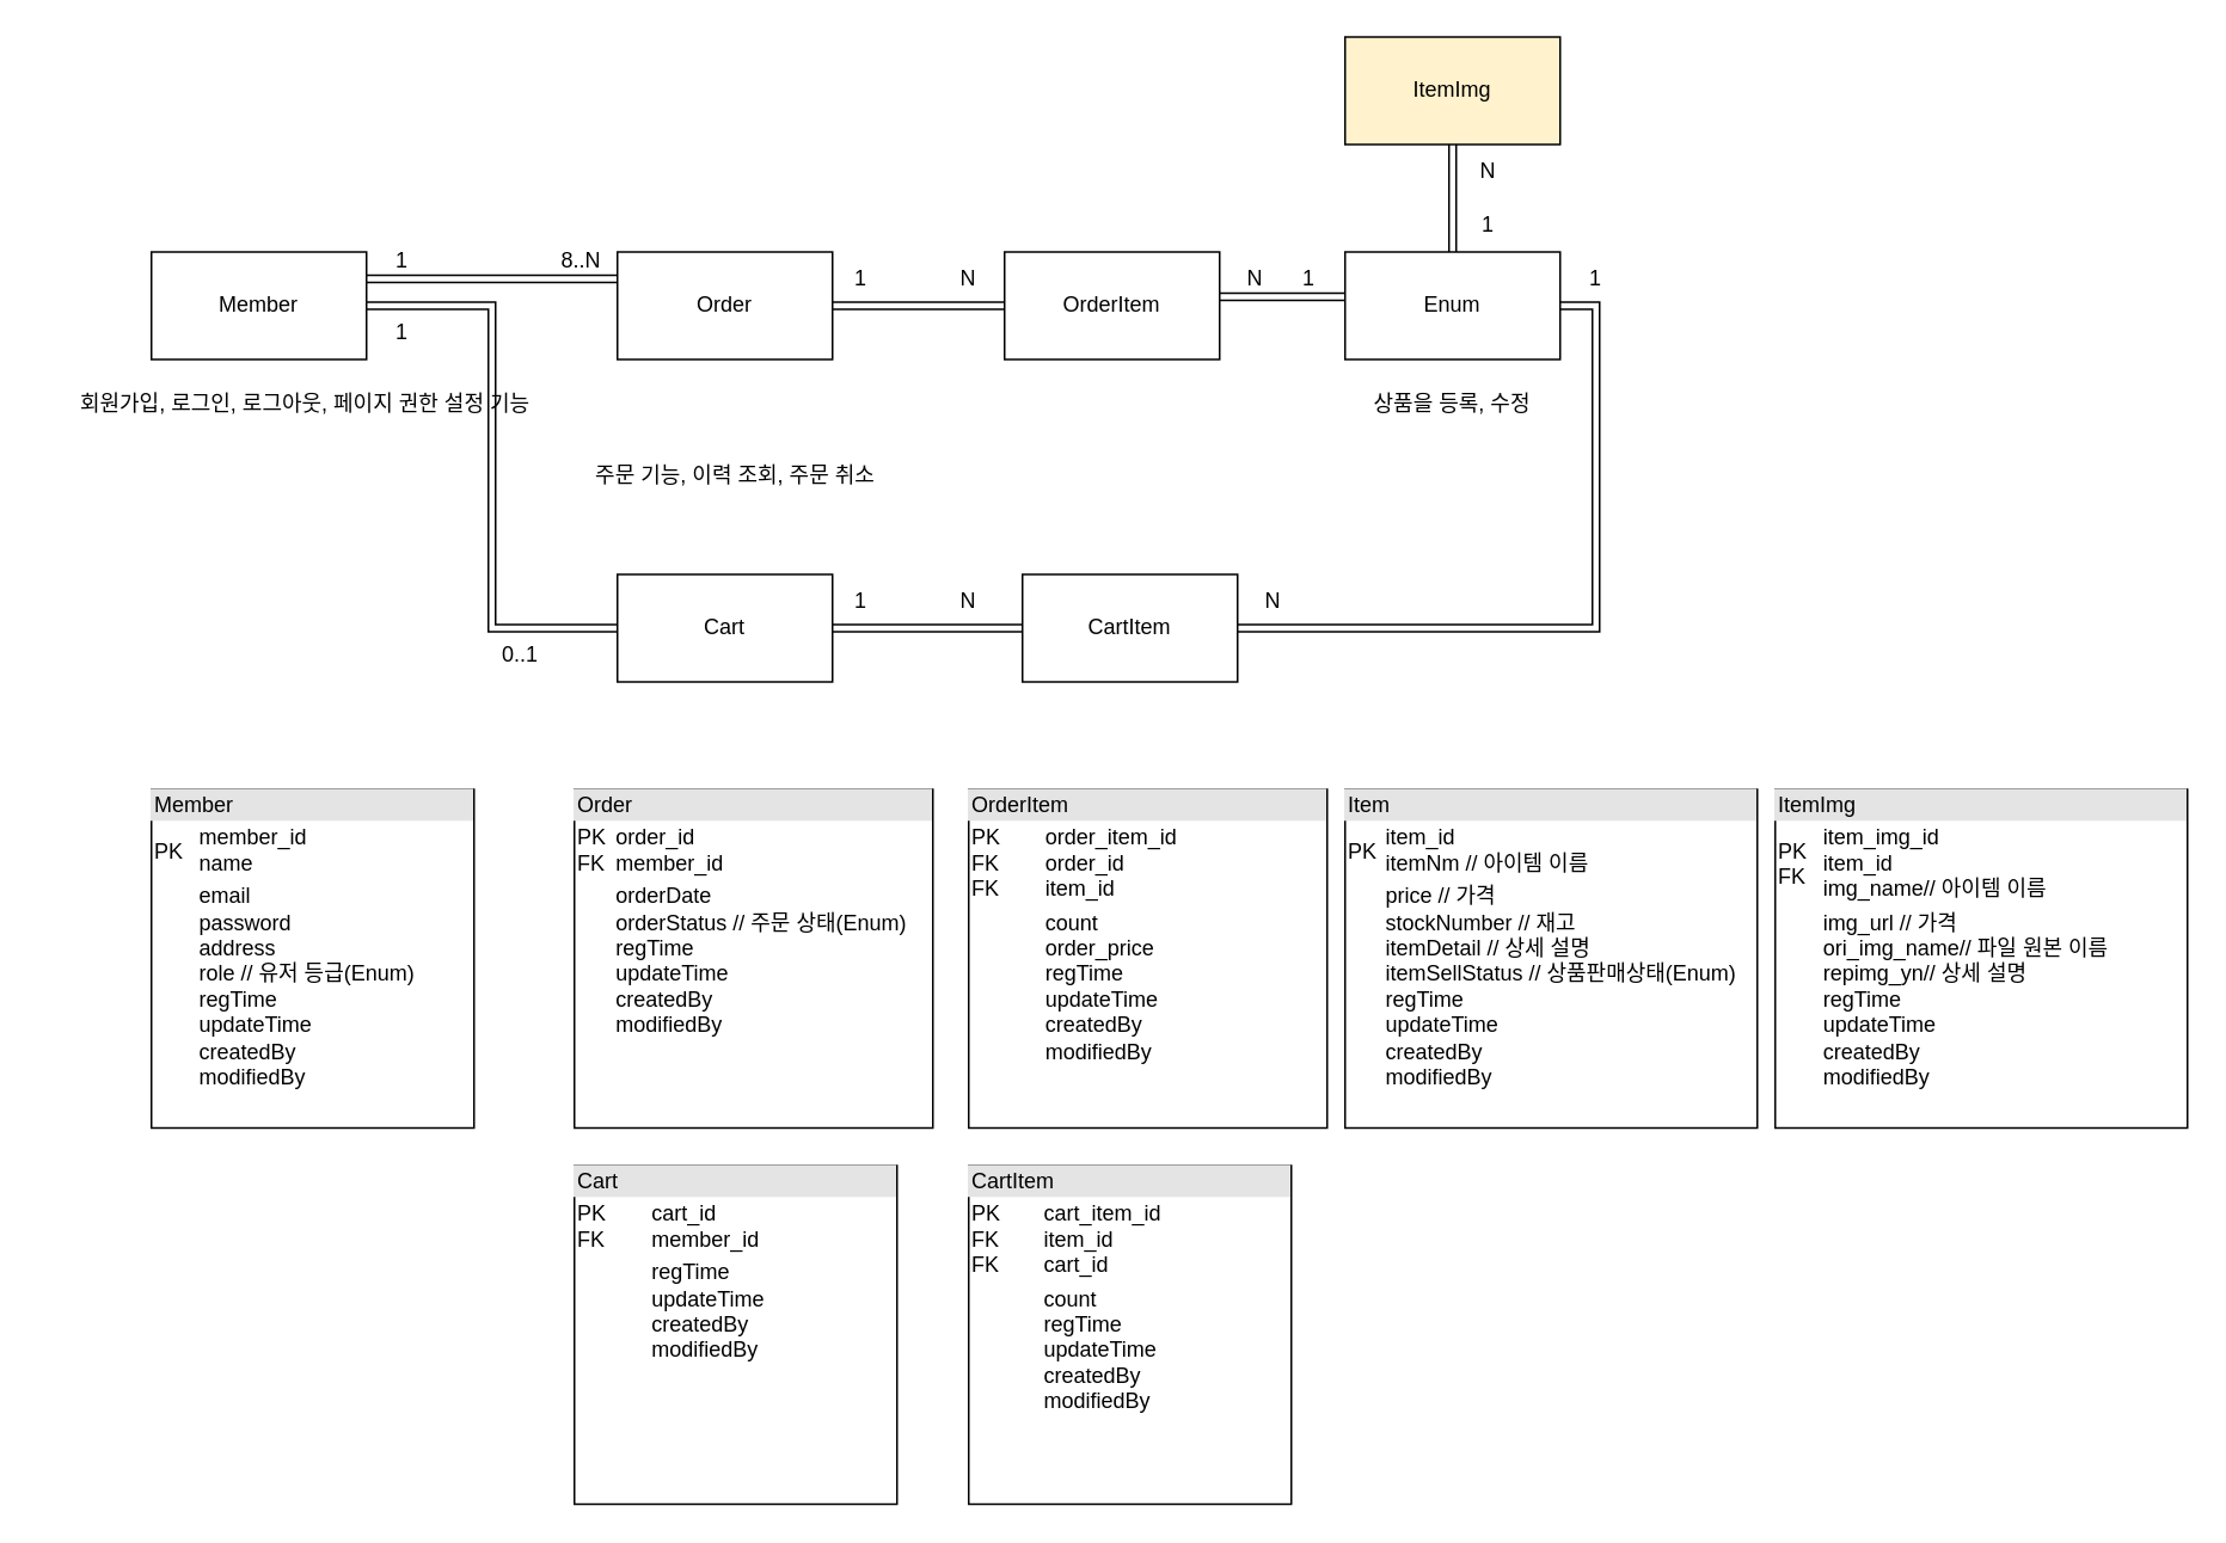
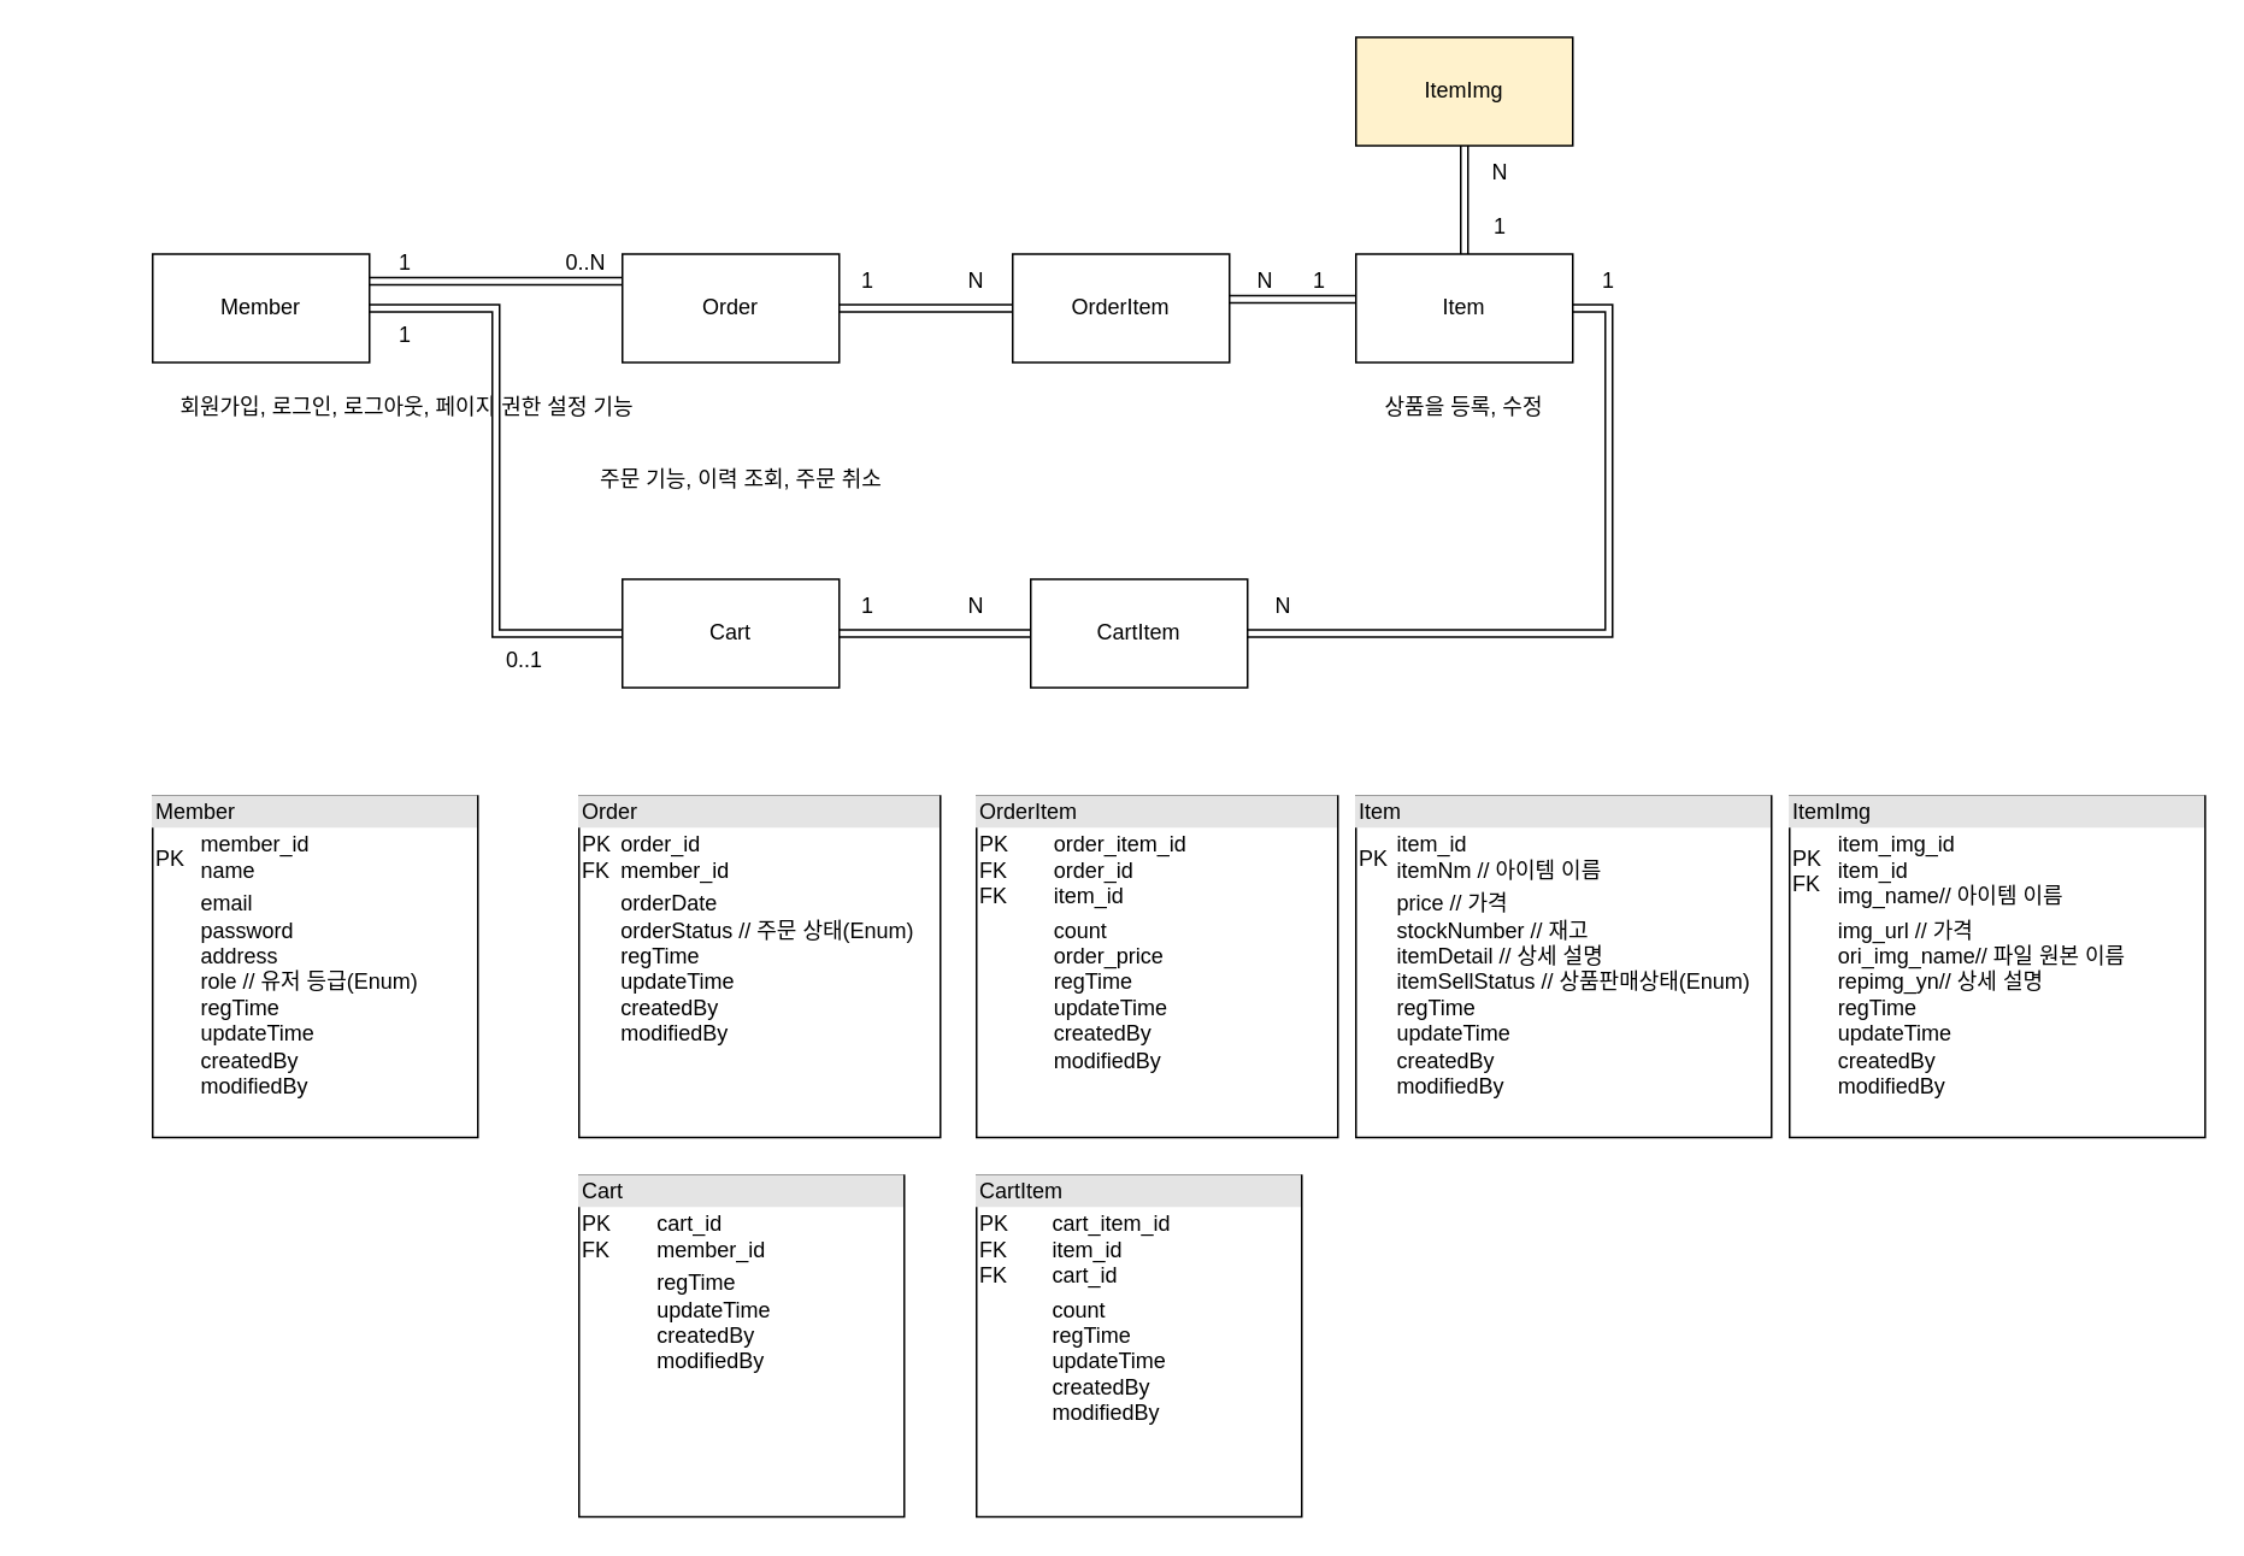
  <mxCell id="0" />
  <mxCell id="1" parent="0" />
  <mxCell id="2" style="edgeStyle=orthogonalEdgeStyle;rounded=0;orthogonalLoop=1;jettySize=auto;html=1;entryX=0;entryY=0.5;entryDx=0;entryDy=0;shape=link;" edge="1" parent="1" source="3" target="22"><mxGeometry relative="1" as="geometry" /></mxCell>
  <mxCell id="3" value="Member" style="rounded=0;whiteSpace=wrap;html=1;" vertex="1" parent="1"><mxGeometry x="84" y="140" width="120" height="60" as="geometry" /></mxCell>
- <mxCell id="4" value="Enum" style="rounded=0;whiteSpace=wrap;html=1;" vertex="1" parent="1"><mxGeometry x="750" y="140" width="120" height="60" as="geometry" /></mxCell>
+ <mxCell id="4" value="Item" style="rounded=0;whiteSpace=wrap;html=1;" vertex="1" parent="1"><mxGeometry x="750" y="140" width="120" height="60" as="geometry" /></mxCell>
  <mxCell id="5" value="Order" style="rounded=0;whiteSpace=wrap;html=1;" vertex="1" parent="1"><mxGeometry x="344" y="140" width="120" height="60" as="geometry" /></mxCell>
  <mxCell id="6" value="" style="endArrow=none;html=1;rounded=0;exitX=1;exitY=0.25;exitDx=0;exitDy=0;entryX=0;entryY=0.25;entryDx=0;entryDy=0;shape=link;" edge="1" parent="1" source="3" target="5"><mxGeometry width="50" height="50" relative="1" as="geometry"><mxPoint x="364" y="450" as="sourcePoint" /><mxPoint x="414" y="400" as="targetPoint" /></mxGeometry></mxCell>
- <mxCell id="7" value="회원가입, 로그인, 로그아웃, 페이지 권한 설정 기능" style="text;html=1;strokeColor=none;fillColor=none;align=center;verticalAlign=middle;whiteSpace=wrap;rounded=0;" vertex="1" parent="1"><mxGeometry x="20" y="210" width="300" height="30" as="geometry" /></mxCell>
+ <mxCell id="7" value="회원가입, 로그인, 로그아웃, 페이지 권한 설정 기능" style="text;html=1;strokeColor=none;fillColor=none;align=center;verticalAlign=middle;whiteSpace=wrap;rounded=0;" vertex="1" parent="1"><mxGeometry x="75" y="210" width="300" height="30" as="geometry" /></mxCell>
  <mxCell id="8" value="1" style="text;html=1;strokeColor=none;fillColor=none;align=center;verticalAlign=middle;whiteSpace=wrap;rounded=0;" vertex="1" parent="1"><mxGeometry x="194" y="130" width="60" height="30" as="geometry" /></mxCell>
- <mxCell id="9" value="8..N" style="text;html=1;strokeColor=none;fillColor=none;align=center;verticalAlign=middle;whiteSpace=wrap;rounded=0;" vertex="1" parent="1"><mxGeometry x="294" y="130" width="60" height="30" as="geometry" /></mxCell>
+ <mxCell id="9" value="0..N" style="text;html=1;strokeColor=none;fillColor=none;align=center;verticalAlign=middle;whiteSpace=wrap;rounded=0;" vertex="1" parent="1"><mxGeometry x="294" y="130" width="60" height="30" as="geometry" /></mxCell>
  <mxCell id="10" value="" style="endArrow=none;html=1;rounded=0;exitX=1;exitY=0.5;exitDx=0;exitDy=0;shape=link;entryX=0;entryY=0.5;entryDx=0;entryDy=0;" edge="1" parent="1" source="5" target="13"><mxGeometry width="50" height="50" relative="1" as="geometry"><mxPoint x="480" y="165" as="sourcePoint" /><mxPoint x="550" y="165" as="targetPoint" /></mxGeometry></mxCell>
  <mxCell id="11" value="1" style="text;html=1;strokeColor=none;fillColor=none;align=center;verticalAlign=middle;whiteSpace=wrap;rounded=0;" vertex="1" parent="1"><mxGeometry x="450" y="140" width="60" height="30" as="geometry" /></mxCell>
  <mxCell id="12" value="N" style="text;html=1;strokeColor=none;fillColor=none;align=center;verticalAlign=middle;whiteSpace=wrap;rounded=0;" vertex="1" parent="1"><mxGeometry x="510" y="140" width="60" height="30" as="geometry" /></mxCell>
  <mxCell id="13" value="OrderItem" style="rounded=0;whiteSpace=wrap;html=1;" vertex="1" parent="1"><mxGeometry x="560" y="140" width="120" height="60" as="geometry" /></mxCell>
  <mxCell id="14" value="" style="endArrow=none;html=1;rounded=0;exitX=1;exitY=0.25;exitDx=0;exitDy=0;shape=link;" edge="1" parent="1"><mxGeometry width="50" height="50" relative="1" as="geometry"><mxPoint x="680" y="165" as="sourcePoint" /><mxPoint x="750" y="165" as="targetPoint" /></mxGeometry></mxCell>
  <mxCell id="15" value="N" style="text;html=1;strokeColor=none;fillColor=none;align=center;verticalAlign=middle;whiteSpace=wrap;rounded=0;" vertex="1" parent="1"><mxGeometry x="670" y="140" width="60" height="30" as="geometry" /></mxCell>
  <mxCell id="16" value="1" style="text;html=1;strokeColor=none;fillColor=none;align=center;verticalAlign=middle;whiteSpace=wrap;rounded=0;" vertex="1" parent="1"><mxGeometry x="700" y="140" width="60" height="30" as="geometry" /></mxCell>
  <mxCell id="17" value="상품을 등록, 수정" style="text;html=1;strokeColor=none;fillColor=none;align=center;verticalAlign=middle;whiteSpace=wrap;rounded=0;" vertex="1" parent="1"><mxGeometry x="660" y="210" width="300" height="30" as="geometry" /></mxCell>
  <mxCell id="18" value="주문 기능, 이력 조회, 주문 취소" style="text;html=1;strokeColor=none;fillColor=none;align=center;verticalAlign=middle;whiteSpace=wrap;rounded=0;" vertex="1" parent="1"><mxGeometry x="260" y="250" width="300" height="30" as="geometry" /></mxCell>
  <mxCell id="19" style="edgeStyle=orthogonalEdgeStyle;rounded=0;orthogonalLoop=1;jettySize=auto;html=1;entryX=1;entryY=0.5;entryDx=0;entryDy=0;shape=link;" edge="1" parent="1" source="20" target="4"><mxGeometry relative="1" as="geometry" /></mxCell>
  <mxCell id="20" value="CartItem" style="rounded=0;whiteSpace=wrap;html=1;" vertex="1" parent="1"><mxGeometry x="570" y="320" width="120" height="60" as="geometry" /></mxCell>
  <mxCell id="21" style="edgeStyle=orthogonalEdgeStyle;rounded=0;orthogonalLoop=1;jettySize=auto;html=1;shape=link;" edge="1" parent="1" source="22" target="20"><mxGeometry relative="1" as="geometry" /></mxCell>
  <mxCell id="22" value="Cart" style="rounded=0;whiteSpace=wrap;html=1;" vertex="1" parent="1"><mxGeometry x="344" y="320" width="120" height="60" as="geometry" /></mxCell>
  <mxCell id="23" value="1" style="text;html=1;strokeColor=none;fillColor=none;align=center;verticalAlign=middle;whiteSpace=wrap;rounded=0;" vertex="1" parent="1"><mxGeometry x="194" y="170" width="60" height="30" as="geometry" /></mxCell>
  <mxCell id="24" value="0..1" style="text;html=1;strokeColor=none;fillColor=none;align=center;verticalAlign=middle;whiteSpace=wrap;rounded=0;" vertex="1" parent="1"><mxGeometry x="260" y="350" width="60" height="30" as="geometry" /></mxCell>
  <mxCell id="25" value="1" style="text;html=1;strokeColor=none;fillColor=none;align=center;verticalAlign=middle;whiteSpace=wrap;rounded=0;" vertex="1" parent="1"><mxGeometry x="450" y="320" width="60" height="30" as="geometry" /></mxCell>
  <mxCell id="26" value="N" style="text;html=1;strokeColor=none;fillColor=none;align=center;verticalAlign=middle;whiteSpace=wrap;rounded=0;" vertex="1" parent="1"><mxGeometry x="510" y="320" width="60" height="30" as="geometry" /></mxCell>
  <mxCell id="27" value="N" style="text;html=1;strokeColor=none;fillColor=none;align=center;verticalAlign=middle;whiteSpace=wrap;rounded=0;" vertex="1" parent="1"><mxGeometry x="680" y="320" width="60" height="30" as="geometry" /></mxCell>
  <mxCell id="28" value="1" style="text;html=1;strokeColor=none;fillColor=none;align=center;verticalAlign=middle;whiteSpace=wrap;rounded=0;" vertex="1" parent="1"><mxGeometry x="860" y="140" width="60" height="30" as="geometry" /></mxCell>
  <mxCell id="29" value="&lt;div style=&quot;box-sizing:border-box;width:100%;background:#e4e4e4;padding:2px;&quot;&gt;Member&lt;/div&gt;&lt;table style=&quot;width:100%;font-size:1em;&quot; cellpadding=&quot;2&quot; cellspacing=&quot;0&quot;&gt;&lt;tbody&gt;&lt;tr&gt;&lt;td&gt;PK&lt;/td&gt;&lt;td&gt;member_id&lt;br&gt;name&lt;/td&gt;&lt;/tr&gt;&lt;tr&gt;&lt;td&gt;&lt;br&gt;&lt;/td&gt;&lt;td&gt;email&lt;br&gt;password&lt;br&gt;address&lt;br&gt;role // 유저 등급(Enum)&lt;br&gt;regTime&lt;br&gt;updateTime&lt;br&gt;createdBy&lt;br&gt;modifiedBy&lt;/td&gt;&lt;/tr&gt;&lt;/tbody&gt;&lt;/table&gt;" style="verticalAlign=top;align=left;overflow=fill;html=1;" vertex="1" parent="1"><mxGeometry x="84" y="440" width="180" height="189" as="geometry" /></mxCell>
  <mxCell id="30" style="edgeStyle=orthogonalEdgeStyle;rounded=0;orthogonalLoop=1;jettySize=auto;html=1;entryX=0.5;entryY=0;entryDx=0;entryDy=0;shape=link;" edge="1" parent="1" source="31" target="4"><mxGeometry relative="1" as="geometry" /></mxCell>
  <mxCell id="31" value="ItemImg" style="rounded=0;whiteSpace=wrap;html=1;fillColor=#fff2cc;" vertex="1" parent="1"><mxGeometry x="750" y="20" width="120" height="60" as="geometry" /></mxCell>
  <mxCell id="32" value="1" style="text;html=1;strokeColor=none;fillColor=none;align=center;verticalAlign=middle;whiteSpace=wrap;rounded=0;" vertex="1" parent="1"><mxGeometry x="800" y="110" width="60" height="30" as="geometry" /></mxCell>
  <mxCell id="33" value="N" style="text;html=1;strokeColor=none;fillColor=none;align=center;verticalAlign=middle;whiteSpace=wrap;rounded=0;" vertex="1" parent="1"><mxGeometry x="800" y="80" width="60" height="30" as="geometry" /></mxCell>
  <mxCell id="34" value="&lt;div style=&quot;box-sizing:border-box;width:100%;background:#e4e4e4;padding:2px;&quot;&gt;Item&lt;/div&gt;&lt;table style=&quot;width:100%;font-size:1em;&quot; cellpadding=&quot;2&quot; cellspacing=&quot;0&quot;&gt;&lt;tbody&gt;&lt;tr&gt;&lt;td&gt;PK&lt;/td&gt;&lt;td&gt;item_id&lt;br&gt;itemNm // 아이템 이름&lt;/td&gt;&lt;/tr&gt;&lt;tr&gt;&lt;td&gt;&lt;br&gt;&lt;/td&gt;&lt;td&gt;price // 가격&lt;br&gt;stockNumber // 재고&lt;br&gt;itemDetail // 상세 설명&lt;br&gt;itemSellStatus // 상품판매상태(Enum)&lt;br&gt;regTime&lt;br&gt;updateTime&lt;br&gt;createdBy&lt;br&gt;modifiedBy&lt;/td&gt;&lt;/tr&gt;&lt;/tbody&gt;&lt;/table&gt;" style="verticalAlign=top;align=left;overflow=fill;html=1;" vertex="1" parent="1"><mxGeometry x="750" y="440" width="230" height="189" as="geometry" /></mxCell>
  <mxCell id="35" value="&lt;div style=&quot;box-sizing:border-box;width:100%;background:#e4e4e4;padding:2px;&quot;&gt;Order&lt;/div&gt;&lt;table style=&quot;width:100%;font-size:1em;&quot; cellpadding=&quot;2&quot; cellspacing=&quot;0&quot;&gt;&lt;tbody&gt;&lt;tr&gt;&lt;td&gt;PK&lt;br&gt;FK&lt;/td&gt;&lt;td&gt;order_id&lt;br&gt;member_id&lt;/td&gt;&lt;/tr&gt;&lt;tr&gt;&lt;td&gt;&lt;br&gt;&lt;/td&gt;&lt;td&gt;orderDate&lt;br&gt;orderStatus // 주문 상태(Enum)&lt;br&gt;regTime&lt;br&gt;updateTime&lt;br&gt;createdBy&lt;br&gt;modifiedBy&lt;/td&gt;&lt;/tr&gt;&lt;/tbody&gt;&lt;/table&gt;" style="verticalAlign=top;align=left;overflow=fill;html=1;" vertex="1" parent="1"><mxGeometry x="320" y="440" width="200" height="189" as="geometry" /></mxCell>
  <mxCell id="36" value="&lt;div style=&quot;box-sizing:border-box;width:100%;background:#e4e4e4;padding:2px;&quot;&gt;OrderItem&lt;/div&gt;&lt;table style=&quot;width:100%;font-size:1em;&quot; cellpadding=&quot;2&quot; cellspacing=&quot;0&quot;&gt;&lt;tbody&gt;&lt;tr&gt;&lt;td&gt;PK&lt;br&gt;FK&lt;br&gt;FK&lt;/td&gt;&lt;td&gt;order_item_id&lt;br&gt;order_id&lt;br&gt;item_id&lt;/td&gt;&lt;/tr&gt;&lt;tr&gt;&lt;td&gt;&lt;br&gt;&lt;/td&gt;&lt;td&gt;count&lt;br&gt;order_price&amp;nbsp;&lt;br&gt;regTime&lt;br&gt;updateTime&lt;br&gt;createdBy&lt;br&gt;modifiedBy&lt;/td&gt;&lt;/tr&gt;&lt;/tbody&gt;&lt;/table&gt;" style="verticalAlign=top;align=left;overflow=fill;html=1;" vertex="1" parent="1"><mxGeometry x="540" y="440" width="200" height="189" as="geometry" /></mxCell>
  <mxCell id="37" value="&lt;div style=&quot;box-sizing:border-box;width:100%;background:#e4e4e4;padding:2px;&quot;&gt;ItemImg&lt;/div&gt;&lt;table style=&quot;width:100%;font-size:1em;&quot; cellpadding=&quot;2&quot; cellspacing=&quot;0&quot;&gt;&lt;tbody&gt;&lt;tr&gt;&lt;td&gt;PK&lt;br&gt;FK&lt;/td&gt;&lt;td&gt;item_img_id&lt;br&gt;item_id&lt;br&gt;img_name// 아이템 이름&lt;/td&gt;&lt;/tr&gt;&lt;tr&gt;&lt;td&gt;&lt;br&gt;&lt;/td&gt;&lt;td&gt;img_url // 가격&lt;br&gt;ori_img_name// 파일 원본 이름&lt;br&gt;repimg_yn// 상세 설명&lt;br&gt;regTime&lt;br&gt;updateTime&lt;br&gt;createdBy&lt;br&gt;modifiedBy&lt;/td&gt;&lt;/tr&gt;&lt;/tbody&gt;&lt;/table&gt;" style="verticalAlign=top;align=left;overflow=fill;html=1;" vertex="1" parent="1"><mxGeometry x="990" y="440" width="230" height="189" as="geometry" /></mxCell>
  <mxCell id="38" value="&lt;div style=&quot;box-sizing:border-box;width:100%;background:#e4e4e4;padding:2px;&quot;&gt;Cart&lt;/div&gt;&lt;table style=&quot;width:100%;font-size:1em;&quot; cellpadding=&quot;2&quot; cellspacing=&quot;0&quot;&gt;&lt;tbody&gt;&lt;tr&gt;&lt;td&gt;PK&lt;br&gt;FK&lt;/td&gt;&lt;td&gt;cart_id&lt;br&gt;member_id&lt;/td&gt;&lt;/tr&gt;&lt;tr&gt;&lt;td&gt;&lt;br&gt;&lt;/td&gt;&lt;td&gt;regTime&lt;br&gt;updateTime&lt;br&gt;createdBy&lt;br&gt;modifiedBy&lt;/td&gt;&lt;/tr&gt;&lt;/tbody&gt;&lt;/table&gt;" style="verticalAlign=top;align=left;overflow=fill;html=1;" vertex="1" parent="1"><mxGeometry x="320" y="650" width="180" height="189" as="geometry" /></mxCell>
  <mxCell id="39" value="&lt;div style=&quot;box-sizing:border-box;width:100%;background:#e4e4e4;padding:2px;&quot;&gt;CartItem&lt;/div&gt;&lt;table style=&quot;width:100%;font-size:1em;&quot; cellpadding=&quot;2&quot; cellspacing=&quot;0&quot;&gt;&lt;tbody&gt;&lt;tr&gt;&lt;td&gt;PK&lt;br&gt;FK&lt;br&gt;FK&lt;/td&gt;&lt;td&gt;cart_item_id&lt;br&gt;item_id&lt;br&gt;cart_id&lt;br&gt;&lt;/td&gt;&lt;/tr&gt;&lt;tr&gt;&lt;td&gt;&lt;br&gt;&lt;/td&gt;&lt;td&gt;count&lt;br&gt;regTime&lt;br&gt;updateTime&lt;br&gt;createdBy&lt;br&gt;modifiedBy&lt;/td&gt;&lt;/tr&gt;&lt;/tbody&gt;&lt;/table&gt;" style="verticalAlign=top;align=left;overflow=fill;html=1;" vertex="1" parent="1"><mxGeometry x="540" y="650" width="180" height="189" as="geometry" /></mxCell>
